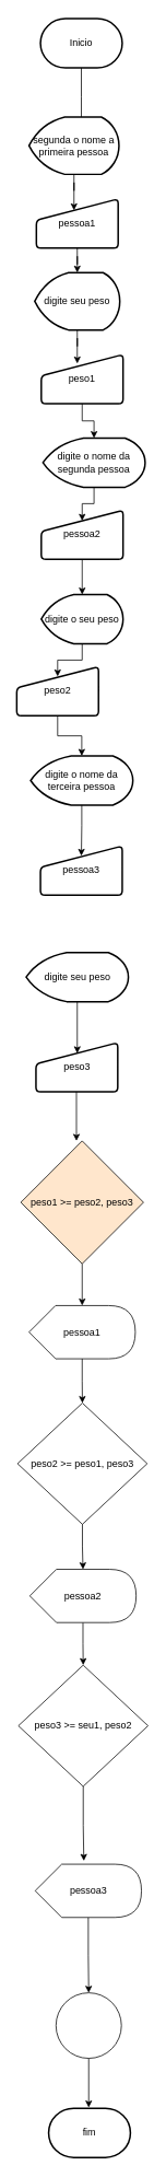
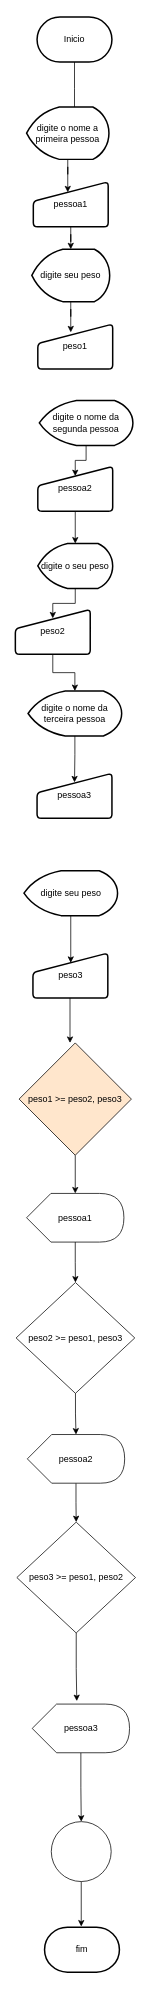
  <mxCell id="0" />
  <mxCell id="1" parent="0" />
  <mxCell id="2" value="" style="edgeStyle=orthogonalEdgeStyle;rounded=0;orthogonalLoop=1;jettySize=auto;html=1;" parent="1" source="3" edge="1"><mxGeometry relative="1" as="geometry"><mxPoint x="99" y="150" as="targetPoint" /></mxGeometry></mxCell>
  <mxCell id="3" value="Inicio" style="strokeWidth=2;html=1;shape=mxgraph.flowchart.terminator;whiteSpace=wrap;" parent="1" vertex="1"><mxGeometry x="49" y="20" width="100" height="60" as="geometry" /></mxCell>
  <mxCell id="4" value="" style="edgeStyle=orthogonalEdgeStyle;rounded=0;orthogonalLoop=1;jettySize=auto;html=1;" edge="1" parent="1" source="5" target="8"><mxGeometry relative="1" as="geometry" /></mxCell>
  <mxCell id="5" value="pessoa1" style="html=1;strokeWidth=2;shape=manualInput;whiteSpace=wrap;rounded=1;size=26;arcSize=11;" vertex="1" parent="1"><mxGeometry x="44" y="240" width="100" height="60" as="geometry" /></mxCell>
- <mxCell id="6" value="segunda o nome a primeira pessoa" style="strokeWidth=2;html=1;shape=mxgraph.flowchart.display;whiteSpace=wrap;" vertex="1" parent="1"><mxGeometry x="35" y="140" width="110" height="70" as="geometry" /></mxCell>
+ <mxCell id="6" value="digite o nome a primeira pessoa" style="strokeWidth=2;html=1;shape=mxgraph.flowchart.display;whiteSpace=wrap;" vertex="1" parent="1"><mxGeometry x="35" y="140" width="110" height="70" as="geometry" /></mxCell>
  <mxCell id="7" style="edgeStyle=orthogonalEdgeStyle;rounded=0;orthogonalLoop=1;jettySize=auto;html=1;entryX=0.46;entryY=0.233;entryDx=0;entryDy=0;entryPerimeter=0;" edge="1" parent="1" source="6" target="5"><mxGeometry relative="1" as="geometry" /></mxCell>
  <mxCell id="8" value="digite seu peso" style="strokeWidth=2;html=1;shape=mxgraph.flowchart.display;whiteSpace=wrap;" vertex="1" parent="1"><mxGeometry x="42" y="330" width="104" height="70" as="geometry" /></mxCell>
  <mxCell id="9" value="peso1" style="html=1;strokeWidth=2;shape=manualInput;whiteSpace=wrap;rounded=1;size=26;arcSize=11;" vertex="1" parent="1"><mxGeometry x="50" y="430" width="100" height="60" as="geometry" /></mxCell>
  <mxCell id="10" style="edgeStyle=orthogonalEdgeStyle;rounded=0;orthogonalLoop=1;jettySize=auto;html=1;entryX=0.44;entryY=0.183;entryDx=0;entryDy=0;entryPerimeter=0;" edge="1" parent="1" source="8" target="9"><mxGeometry relative="1" as="geometry" /></mxCell>
  <mxCell id="11" value="digite o nome da segunda pessoa" style="strokeWidth=2;html=1;shape=mxgraph.flowchart.display;whiteSpace=wrap;" vertex="1" parent="1"><mxGeometry x="52" y="532" width="125" height="60" as="geometry" /></mxCell>
  <mxCell id="12" value="pessoa2" style="html=1;strokeWidth=2;shape=manualInput;whiteSpace=wrap;rounded=1;size=26;arcSize=11;" vertex="1" parent="1"><mxGeometry x="50" y="620" width="100" height="60" as="geometry" /></mxCell>
  <mxCell id="13" value="digite o seu peso" style="strokeWidth=2;html=1;shape=mxgraph.flowchart.display;whiteSpace=wrap;" vertex="1" parent="1"><mxGeometry x="50" y="723" width="100" height="60" as="geometry" /></mxCell>
  <mxCell id="14" value="peso2" style="html=1;strokeWidth=2;shape=manualInput;whiteSpace=wrap;rounded=1;size=26;arcSize=11;" vertex="1" parent="1"><mxGeometry x="20" y="811" width="100" height="60" as="geometry" /></mxCell>
- <mxCell id="15" style="edgeStyle=orthogonalEdgeStyle;rounded=0;orthogonalLoop=1;jettySize=auto;html=1;entryX=0.5;entryY=0;entryDx=0;entryDy=0;entryPerimeter=0;" edge="1" parent="1" source="9" target="11"><mxGeometry relative="1" as="geometry" /></mxCell>
  <mxCell id="16" style="edgeStyle=orthogonalEdgeStyle;rounded=0;orthogonalLoop=1;jettySize=auto;html=1;entryX=0.5;entryY=0.217;entryDx=0;entryDy=0;entryPerimeter=0;" edge="1" parent="1" source="11" target="12"><mxGeometry relative="1" as="geometry" /></mxCell>
  <mxCell id="17" style="edgeStyle=orthogonalEdgeStyle;rounded=0;orthogonalLoop=1;jettySize=auto;html=1;entryX=0.5;entryY=0;entryDx=0;entryDy=0;entryPerimeter=0;" edge="1" parent="1" source="12" target="13"><mxGeometry relative="1" as="geometry" /></mxCell>
  <mxCell id="18" style="edgeStyle=orthogonalEdgeStyle;rounded=0;orthogonalLoop=1;jettySize=auto;html=1;entryX=0.5;entryY=0.2;entryDx=0;entryDy=0;entryPerimeter=0;" edge="1" parent="1" source="13" target="14"><mxGeometry relative="1" as="geometry" /></mxCell>
  <mxCell id="19" value="peso1 &amp;gt;= peso2, peso3" style="rhombus;whiteSpace=wrap;html=1;fillColor=#ffe6cc;" vertex="1" parent="1"><mxGeometry x="25" y="1390" width="150" height="150" as="geometry" /></mxCell>
  <mxCell id="20" style="edgeStyle=orthogonalEdgeStyle;rounded=0;orthogonalLoop=1;jettySize=auto;html=1;entryX=0.5;entryY=0;entryDx=0;entryDy=0;" edge="1" parent="1" source="21" target="31"><mxGeometry relative="1" as="geometry" /></mxCell>
  <mxCell id="21" value="pessoa1" style="shape=display;whiteSpace=wrap;html=1;" vertex="1" parent="1"><mxGeometry x="35" y="1591" width="130" height="65" as="geometry" /></mxCell>
  <mxCell id="22" value="digite o nome da terceira pessoa" style="strokeWidth=2;html=1;shape=mxgraph.flowchart.display;whiteSpace=wrap;" vertex="1" parent="1"><mxGeometry x="37" y="920" width="125" height="60" as="geometry" /></mxCell>
  <mxCell id="23" value="pessoa3" style="html=1;strokeWidth=2;shape=manualInput;whiteSpace=wrap;rounded=1;size=26;arcSize=11;" vertex="1" parent="1"><mxGeometry x="49" y="1030" width="100" height="60" as="geometry" /></mxCell>
  <mxCell id="24" value="digite seu peso" style="strokeWidth=2;html=1;shape=mxgraph.flowchart.display;whiteSpace=wrap;" vertex="1" parent="1"><mxGeometry x="31.5" y="1160" width="125" height="60" as="geometry" /></mxCell>
  <mxCell id="25" value="peso3" style="html=1;strokeWidth=2;shape=manualInput;whiteSpace=wrap;rounded=1;size=26;arcSize=11;" vertex="1" parent="1"><mxGeometry x="43.5" y="1270" width="100" height="60" as="geometry" /></mxCell>
  <mxCell id="26" style="edgeStyle=orthogonalEdgeStyle;rounded=0;orthogonalLoop=1;jettySize=auto;html=1;entryX=0.5;entryY=0;entryDx=0;entryDy=0;entryPerimeter=0;" edge="1" parent="1" source="14" target="22"><mxGeometry relative="1" as="geometry" /></mxCell>
  <mxCell id="27" style="edgeStyle=orthogonalEdgeStyle;rounded=0;orthogonalLoop=1;jettySize=auto;html=1;entryX=0.5;entryY=0.2;entryDx=0;entryDy=0;entryPerimeter=0;" edge="1" parent="1" source="22" target="23"><mxGeometry relative="1" as="geometry" /></mxCell>
  <mxCell id="28" style="edgeStyle=orthogonalEdgeStyle;rounded=0;orthogonalLoop=1;jettySize=auto;html=1;entryX=0.505;entryY=0.217;entryDx=0;entryDy=0;entryPerimeter=0;" edge="1" parent="1" source="24" target="25"><mxGeometry relative="1" as="geometry" /></mxCell>
  <mxCell id="29" style="edgeStyle=orthogonalEdgeStyle;rounded=0;orthogonalLoop=1;jettySize=auto;html=1;" edge="1" parent="1" source="25"><mxGeometry relative="1" as="geometry"><mxPoint x="93" y="1390" as="targetPoint" /></mxGeometry></mxCell>
  <mxCell id="30" style="edgeStyle=orthogonalEdgeStyle;rounded=0;orthogonalLoop=1;jettySize=auto;html=1;entryX=0;entryY=0;entryDx=65;entryDy=0;entryPerimeter=0;" edge="1" parent="1" source="19" target="21"><mxGeometry relative="1" as="geometry" /></mxCell>
  <mxCell id="31" value="peso2 &amp;gt;= peso1, peso3" style="rhombus;whiteSpace=wrap;html=1;" vertex="1" parent="1"><mxGeometry x="21" y="1710" width="158.5" height="148.02" as="geometry" /></mxCell>
  <mxCell id="32" style="edgeStyle=orthogonalEdgeStyle;rounded=0;orthogonalLoop=1;jettySize=auto;html=1;entryX=0.5;entryY=0;entryDx=0;entryDy=0;" edge="1" parent="1" source="33" target="35"><mxGeometry relative="1" as="geometry" /></mxCell>
  <mxCell id="33" value="pessoa2" style="shape=display;whiteSpace=wrap;html=1;" vertex="1" parent="1"><mxGeometry x="36" y="1913" width="130" height="65" as="geometry" /></mxCell>
  <mxCell id="34" style="edgeStyle=orthogonalEdgeStyle;rounded=0;orthogonalLoop=1;jettySize=auto;html=1;entryX=0;entryY=0;entryDx=65;entryDy=0;entryPerimeter=0;" edge="1" parent="1" source="31" target="33"><mxGeometry relative="1" as="geometry" /></mxCell>
- <mxCell id="35" value="peso3 &amp;gt;= seu1, peso2" style="rhombus;whiteSpace=wrap;html=1;" vertex="1" parent="1"><mxGeometry x="22" y="2030" width="158.5" height="148.02" as="geometry" /></mxCell>
+ <mxCell id="35" value="peso3 &amp;gt;= peso1, peso2" style="rhombus;whiteSpace=wrap;html=1;" vertex="1" parent="1"><mxGeometry x="22" y="2030" width="158.5" height="148.02" as="geometry" /></mxCell>
  <mxCell id="36" style="edgeStyle=orthogonalEdgeStyle;rounded=0;orthogonalLoop=1;jettySize=auto;html=1;entryX=0.5;entryY=0;entryDx=0;entryDy=0;" edge="1" parent="1" source="37" target="40"><mxGeometry relative="1" as="geometry" /></mxCell>
  <mxCell id="37" value="pessoa3" style="shape=display;whiteSpace=wrap;html=1;" vertex="1" parent="1"><mxGeometry x="42.5" y="2273" width="130" height="65" as="geometry" /></mxCell>
  <mxCell id="38" style="edgeStyle=orthogonalEdgeStyle;rounded=0;orthogonalLoop=1;jettySize=auto;html=1;entryX=0.458;entryY=-0.062;entryDx=0;entryDy=0;entryPerimeter=0;" edge="1" parent="1" source="35" target="37"><mxGeometry relative="1" as="geometry" /></mxCell>
  <mxCell id="39" style="edgeStyle=orthogonalEdgeStyle;rounded=0;orthogonalLoop=1;jettySize=auto;html=1;" edge="1" parent="1" source="40"><mxGeometry relative="1" as="geometry"><mxPoint x="108" y="2570" as="targetPoint" /></mxGeometry></mxCell>
  <mxCell id="40" value="" style="ellipse;whiteSpace=wrap;html=1;aspect=fixed;" vertex="1" parent="1"><mxGeometry x="68" y="2430" width="80" height="80" as="geometry" /></mxCell>
  <mxCell id="41" value="fim" style="strokeWidth=2;html=1;shape=mxgraph.flowchart.terminator;whiteSpace=wrap;" vertex="1" parent="1"><mxGeometry x="59" y="2571" width="100" height="60" as="geometry" /></mxCell>
